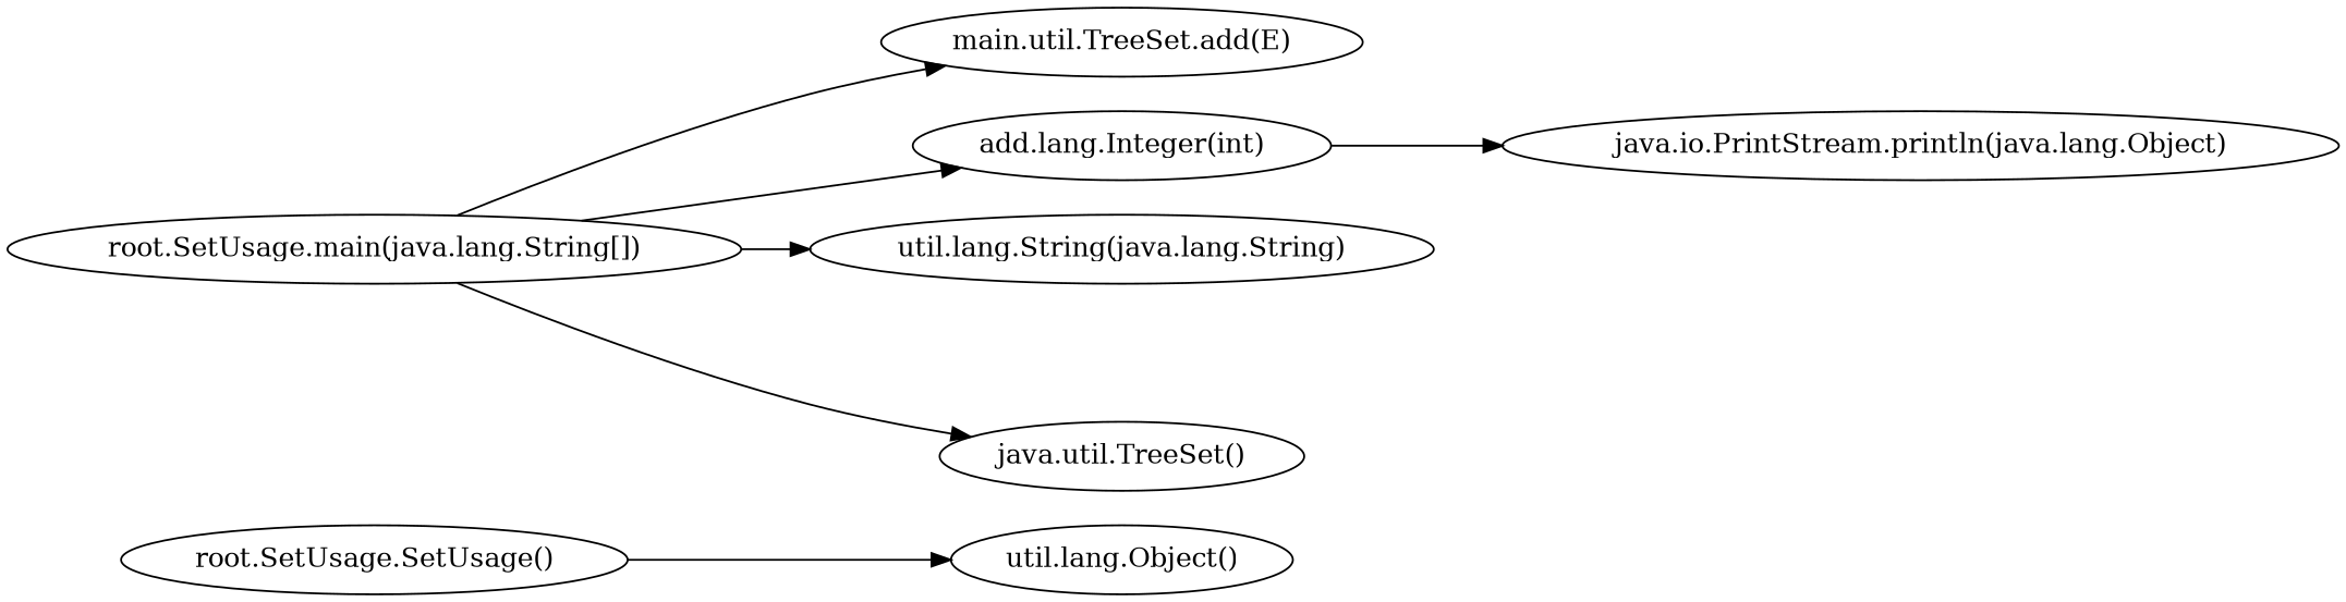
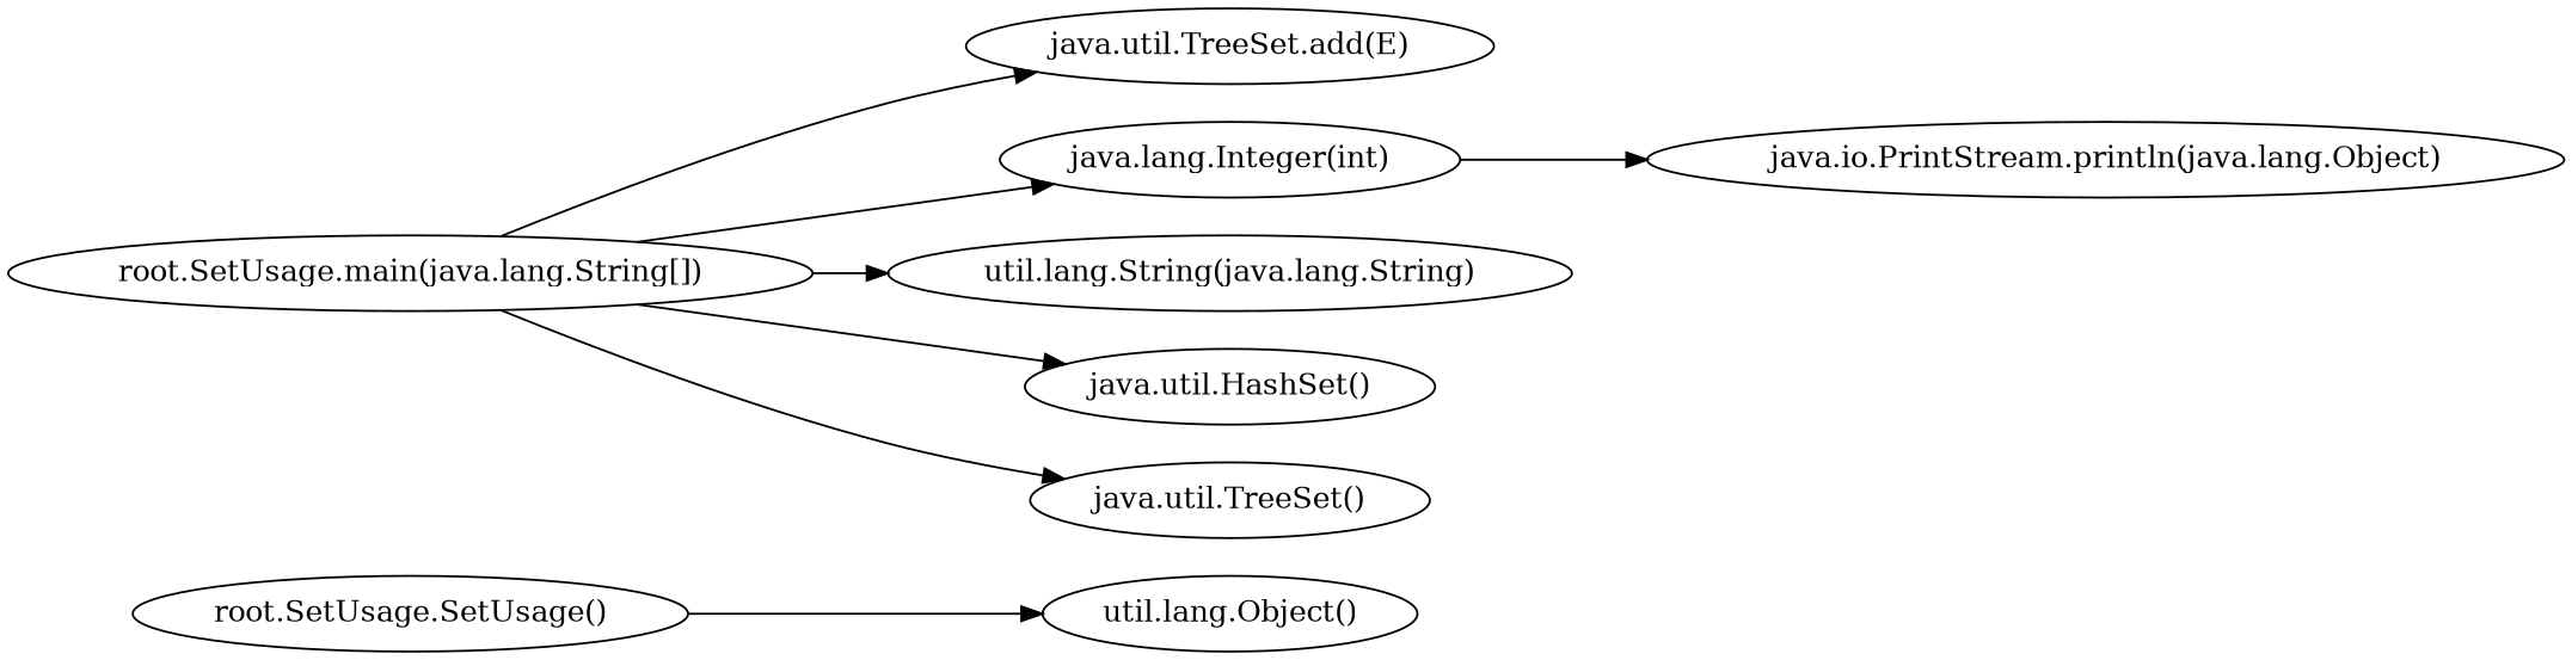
  digraph {
    rankdir=LR
    n1 [label="root.SetUsage.SetUsage()"]
    n2 [label="util.lang.Object()"]
-   n3 [label="main.util.TreeSet.add(E)"]
-   n4 [label="add.lang.Integer(int)"]
+   n3 [label="java.util.TreeSet.add(E)"]
+   n4 [label="java.lang.Integer(int)"]
    n5 [label="java.io.PrintStream.println(java.lang.Object)"]
    n6 [label="util.lang.String(java.lang.String)"]
+   n7 [label="java.util.HashSet()"]
    n8 [label="java.util.TreeSet()"]
    n9 [label="root.SetUsage.main(java.lang.String[])"]
    n1 -> n2
    n4 -> n5
    n9 -> n3
    n9 -> n4
    n9 -> n6
+   n9 -> n7
    n9 -> n8
  }
